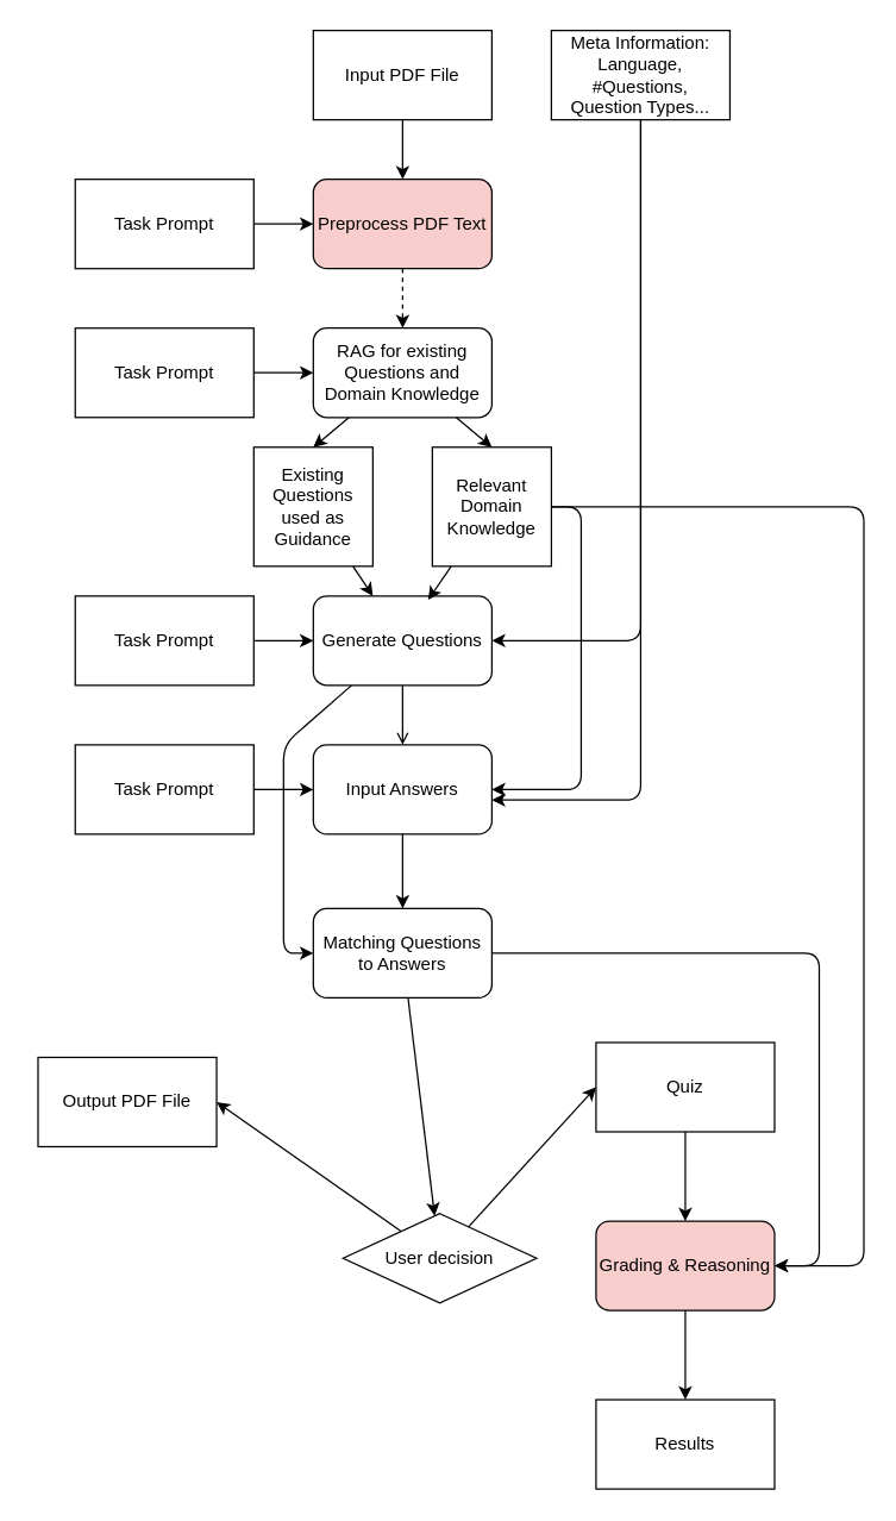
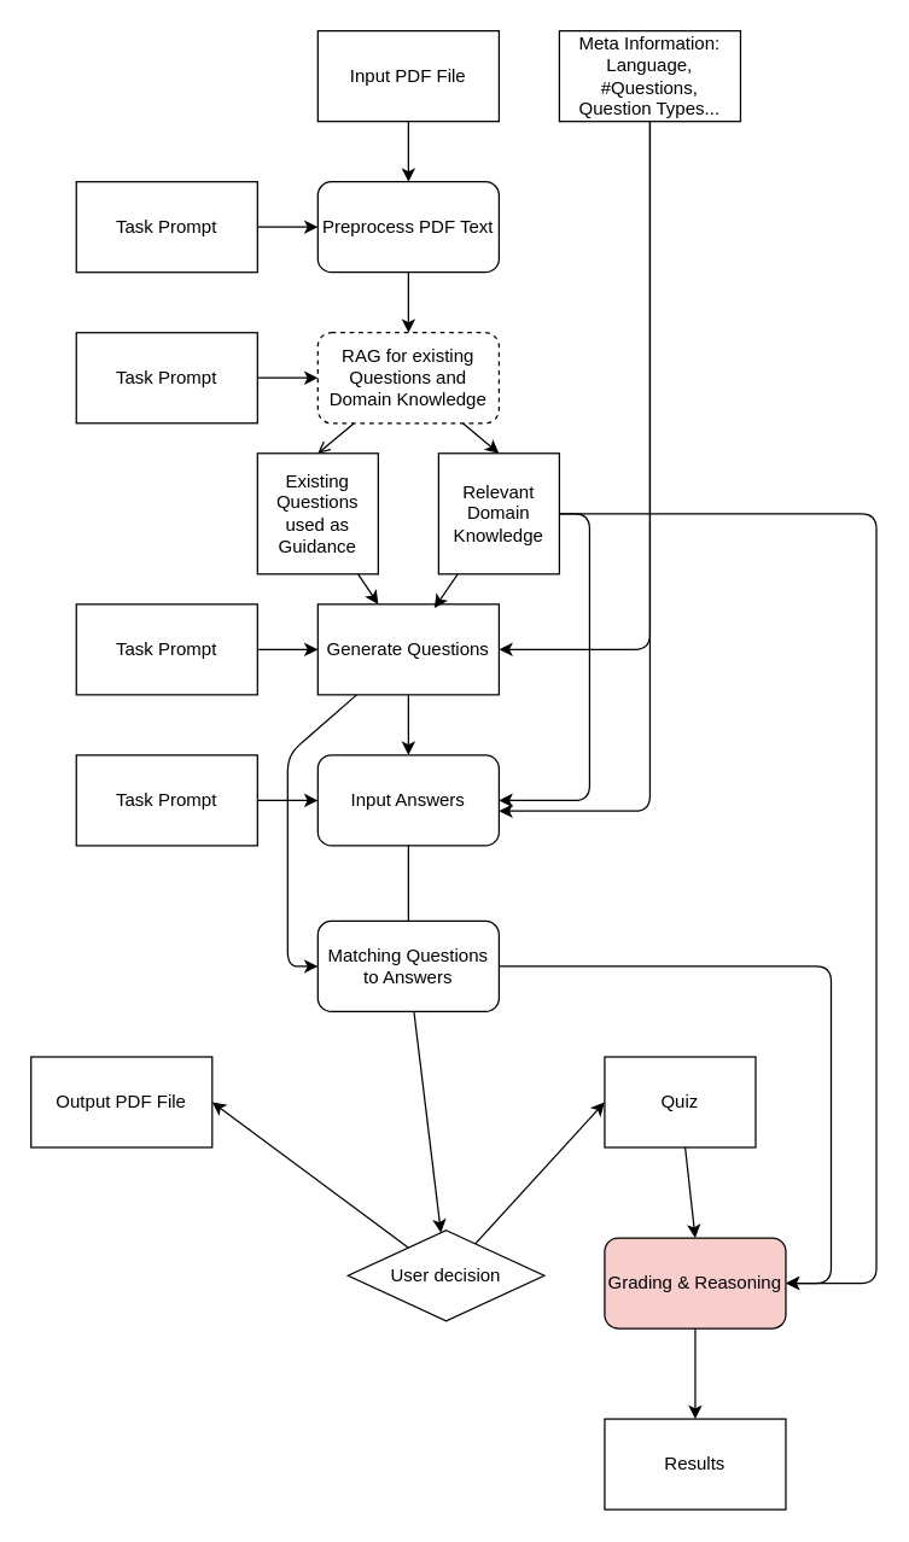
  <mxCell id="0" />
  <mxCell id="1" parent="0" />
- <mxCell id="2" style="edgeStyle=none;html=1;dashed=1;" parent="1" source="3" target="6" edge="1"><mxGeometry relative="1" as="geometry" /></mxCell>
- <mxCell id="3" value="Preprocess PDF Text" style="rounded=1;whiteSpace=wrap;html=1;fillColor=#f8cecc;" parent="1" vertex="1"><mxGeometry x="210" y="120" width="120" height="60" as="geometry" /></mxCell>
- <mxCell id="4" style="edgeStyle=none;html=1;entryX=0.5;entryY=0;entryDx=0;entryDy=0;" parent="1" source="6" target="23" edge="1"><mxGeometry relative="1" as="geometry" /></mxCell>
+ <mxCell id="2" style="edgeStyle=none;html=1;" parent="1" source="3" target="6" edge="1"><mxGeometry relative="1" as="geometry" /></mxCell>
+ <mxCell id="3" value="Preprocess PDF Text" style="rounded=1;whiteSpace=wrap;html=1;" parent="1" vertex="1"><mxGeometry x="210" y="120" width="120" height="60" as="geometry" /></mxCell>
+ <mxCell id="4" style="edgeStyle=none;html=1;entryX=0.5;entryY=0;entryDx=0;entryDy=0;endArrow=open;" parent="1" source="6" target="23" edge="1"><mxGeometry relative="1" as="geometry" /></mxCell>
  <mxCell id="5" style="edgeStyle=none;html=1;entryX=0.5;entryY=0;entryDx=0;entryDy=0;" parent="1" source="6" target="21" edge="1"><mxGeometry relative="1" as="geometry" /></mxCell>
- <mxCell id="6" value="RAG for existing Questions and Domain Knowledge" style="rounded=1;whiteSpace=wrap;html=1;" parent="1" vertex="1"><mxGeometry x="210" y="220" width="120" height="60" as="geometry" /></mxCell>
- <mxCell id="7" style="edgeStyle=none;html=1;entryX=0.5;entryY=0;entryDx=0;entryDy=0;endArrow=open;" parent="1" source="9" target="29" edge="1"><mxGeometry relative="1" as="geometry" /></mxCell>
+ <mxCell id="6" value="RAG for existing Questions and Domain Knowledge" style="rounded=1;whiteSpace=wrap;html=1;dashed=1;" parent="1" vertex="1"><mxGeometry x="210" y="220" width="120" height="60" as="geometry" /></mxCell>
+ <mxCell id="7" style="edgeStyle=none;html=1;entryX=0.5;entryY=0;entryDx=0;entryDy=0;" parent="1" source="9" target="29" edge="1"><mxGeometry relative="1" as="geometry" /></mxCell>
  <mxCell id="8" style="edgeStyle=none;html=1;entryX=0;entryY=0.5;entryDx=0;entryDy=0;" parent="1" source="9" target="33" edge="1"><mxGeometry relative="1" as="geometry"><mxPoint x="181.154" y="710" as="targetPoint" /><Array as="points"><mxPoint x="190" y="500" /><mxPoint x="190" y="640" /></Array></mxGeometry></mxCell>
- <mxCell id="9" value="Generate Questions" style="rounded=1;whiteSpace=wrap;html=1;" parent="1" vertex="1"><mxGeometry x="210" y="400" width="120" height="60" as="geometry" /></mxCell>
+ <mxCell id="9" value="Generate Questions" style="whiteSpace=wrap;html=1;rounded=0;" parent="1" vertex="1"><mxGeometry x="210" y="400" width="120" height="60" as="geometry" /></mxCell>
  <mxCell id="10" style="edgeStyle=none;html=1;entryX=0.5;entryY=0;entryDx=0;entryDy=0;" parent="1" source="11" target="3" edge="1"><mxGeometry relative="1" as="geometry" /></mxCell>
  <mxCell id="11" value="Input PDF File" style="rounded=0;whiteSpace=wrap;html=1;" parent="1" vertex="1"><mxGeometry x="210" y="20" width="120" height="60" as="geometry" /></mxCell>
  <mxCell id="12" style="edgeStyle=none;html=1;entryX=1;entryY=0.5;entryDx=0;entryDy=0;" parent="1" source="13" target="9" edge="1"><mxGeometry relative="1" as="geometry"><Array as="points"><mxPoint x="430" y="430" /></Array></mxGeometry></mxCell>
  <mxCell id="13" value="Meta Information:&lt;br&gt;Language, #Questions,&lt;div&gt;Question Types...&lt;/div&gt;" style="rounded=0;whiteSpace=wrap;html=1;" parent="1" vertex="1"><mxGeometry x="370" y="20" width="120" height="60" as="geometry" /></mxCell>
  <mxCell id="14" style="edgeStyle=none;html=1;entryX=0;entryY=0.5;entryDx=0;entryDy=0;" parent="1" source="15" target="3" edge="1"><mxGeometry relative="1" as="geometry" /></mxCell>
  <mxCell id="15" value="Task Prompt" style="rounded=0;whiteSpace=wrap;html=1;" parent="1" vertex="1"><mxGeometry x="50" y="120" width="120" height="60" as="geometry" /></mxCell>
  <mxCell id="16" style="edgeStyle=none;html=1;" parent="1" source="17" target="6" edge="1"><mxGeometry relative="1" as="geometry" /></mxCell>
  <mxCell id="17" value="Task Prompt" style="rounded=0;whiteSpace=wrap;html=1;" parent="1" vertex="1"><mxGeometry x="50" y="220" width="120" height="60" as="geometry" /></mxCell>
  <mxCell id="18" style="edgeStyle=none;html=1;entryX=0;entryY=0.5;entryDx=0;entryDy=0;" parent="1" source="19" target="9" edge="1"><mxGeometry relative="1" as="geometry" /></mxCell>
  <mxCell id="19" value="Task Prompt" style="rounded=0;whiteSpace=wrap;html=1;" parent="1" vertex="1"><mxGeometry x="50" y="400" width="120" height="60" as="geometry" /></mxCell>
  <mxCell id="20" style="edgeStyle=none;html=1;entryX=1;entryY=0.5;entryDx=0;entryDy=0;" parent="1" source="21" target="29" edge="1"><mxGeometry relative="1" as="geometry"><Array as="points"><mxPoint x="390" y="340" /><mxPoint x="390" y="530" /></Array></mxGeometry></mxCell>
  <mxCell id="21" value="Relevant Domain&lt;br&gt;Knowledge" style="rounded=0;whiteSpace=wrap;html=1;" parent="1" vertex="1"><mxGeometry x="290" y="300" width="80" height="80" as="geometry" /></mxCell>
  <mxCell id="22" style="edgeStyle=none;html=1;" parent="1" source="23" target="9" edge="1"><mxGeometry relative="1" as="geometry" /></mxCell>
  <mxCell id="23" value="Existing Questions&lt;div&gt;used as Guidance&lt;/div&gt;" style="rounded=0;whiteSpace=wrap;html=1;" parent="1" vertex="1"><mxGeometry x="170" y="300" width="80" height="80" as="geometry" /></mxCell>
  <mxCell id="24" style="edgeStyle=none;html=1;entryX=0.643;entryY=0.043;entryDx=0;entryDy=0;entryPerimeter=0;" parent="1" source="21" target="9" edge="1"><mxGeometry relative="1" as="geometry" /></mxCell>
  <mxCell id="25" style="edgeStyle=none;html=1;entryX=0;entryY=0.5;entryDx=0;entryDy=0;" parent="1" source="26" target="29" edge="1"><mxGeometry relative="1" as="geometry" /></mxCell>
  <mxCell id="26" value="Task Prompt" style="rounded=0;whiteSpace=wrap;html=1;" parent="1" vertex="1"><mxGeometry x="50" y="500" width="120" height="60" as="geometry" /></mxCell>
- <mxCell id="27" style="edgeStyle=none;html=1;" parent="1" source="29" target="33" edge="1"><mxGeometry relative="1" as="geometry"><mxPoint x="410" y="700" as="targetPoint" /></mxGeometry></mxCell>
+ <mxCell id="27" style="edgeStyle=none;html=1;endArrow=none;" parent="1" source="29" target="33" edge="1"><mxGeometry relative="1" as="geometry"><mxPoint x="410" y="700" as="targetPoint" /></mxGeometry></mxCell>
  <mxCell id="28" style="edgeStyle=none;html=1;entryX=1;entryY=0.5;entryDx=0;entryDy=0;exitX=1;exitY=0.5;exitDx=0;exitDy=0;" edge="1" parent="1" source="21" target="41"><mxGeometry relative="1" as="geometry"><Array as="points"><mxPoint x="580" y="340" /><mxPoint x="580" y="650" /><mxPoint x="580" y="850" /></Array></mxGeometry></mxCell>
  <mxCell id="29" value="Input Answers" style="rounded=1;whiteSpace=wrap;html=1;" parent="1" vertex="1"><mxGeometry x="210" y="500" width="120" height="60" as="geometry" /></mxCell>
  <mxCell id="30" style="edgeStyle=none;html=1;entryX=1;entryY=0.617;entryDx=0;entryDy=0;entryPerimeter=0;" parent="1" source="13" target="29" edge="1"><mxGeometry relative="1" as="geometry"><Array as="points"><mxPoint x="430" y="537" /></Array></mxGeometry></mxCell>
  <mxCell id="31" style="edgeStyle=none;html=1;" parent="1" source="33" target="39" edge="1"><mxGeometry relative="1" as="geometry" /></mxCell>
  <mxCell id="32" style="edgeStyle=none;html=1;" edge="1" parent="1" source="33"><mxGeometry relative="1" as="geometry"><mxPoint x="520" y="850" as="targetPoint" /><Array as="points"><mxPoint x="550" y="640" /><mxPoint x="550" y="850" /></Array></mxGeometry></mxCell>
  <mxCell id="33" value="Matching Questions to Answers" style="rounded=1;whiteSpace=wrap;html=1;" parent="1" vertex="1"><mxGeometry x="210" y="610" width="120" height="60" as="geometry" /></mxCell>
- <mxCell id="34" value="Output PDF File" style="rounded=0;whiteSpace=wrap;html=1;" parent="1" vertex="1"><mxGeometry x="25" y="710" width="120" height="60" as="geometry" /></mxCell>
+ <mxCell id="34" value="Output PDF File" style="rounded=0;whiteSpace=wrap;html=1;" parent="1" vertex="1"><mxGeometry x="20" y="700" width="120" height="60" as="geometry" /></mxCell>
  <mxCell id="35" style="edgeStyle=none;html=1;entryX=0.5;entryY=0;entryDx=0;entryDy=0;" edge="1" parent="1" source="36" target="41"><mxGeometry relative="1" as="geometry" /></mxCell>
- <mxCell id="36" value="Quiz" style="rounded=0;whiteSpace=wrap;html=1;" parent="1" vertex="1"><mxGeometry x="400" y="700" width="120" height="60" as="geometry" /></mxCell>
+ <mxCell id="36" value="Quiz" style="rounded=0;whiteSpace=wrap;html=1;" parent="1" vertex="1"><mxGeometry x="400" y="700" width="100" height="60" as="geometry" /></mxCell>
  <mxCell id="37" style="edgeStyle=none;html=1;entryX=0;entryY=0.5;entryDx=0;entryDy=0;" edge="1" parent="1" source="39" target="36"><mxGeometry relative="1" as="geometry" /></mxCell>
  <mxCell id="38" style="edgeStyle=none;html=1;entryX=1;entryY=0.5;entryDx=0;entryDy=0;" edge="1" parent="1" source="39" target="34"><mxGeometry relative="1" as="geometry" /></mxCell>
  <mxCell id="39" value="User decision" style="rhombus;whiteSpace=wrap;html=1;" parent="1" vertex="1"><mxGeometry x="230" y="815" width="130" height="60" as="geometry" /></mxCell>
  <mxCell id="40" style="edgeStyle=none;html=1;entryX=0.5;entryY=0;entryDx=0;entryDy=0;" edge="1" parent="1" source="41" target="42"><mxGeometry relative="1" as="geometry" /></mxCell>
  <mxCell id="41" value="Grading &amp;amp; Reasoning" style="rounded=1;whiteSpace=wrap;html=1;fillColor=#f8cecc;" vertex="1" parent="1"><mxGeometry x="400" y="820" width="120" height="60" as="geometry" /></mxCell>
  <mxCell id="42" value="Results" style="rounded=0;whiteSpace=wrap;html=1;" vertex="1" parent="1"><mxGeometry x="400" y="940" width="120" height="60" as="geometry" /></mxCell>
